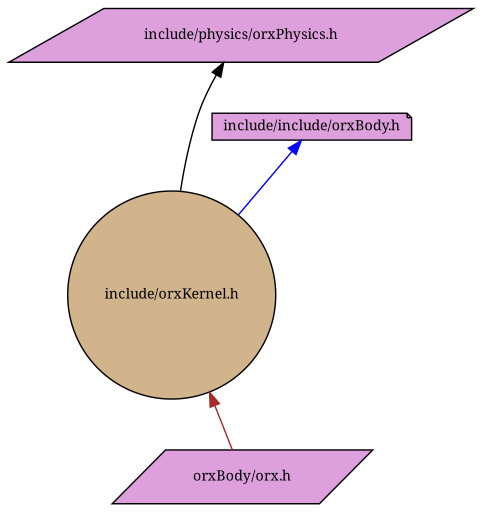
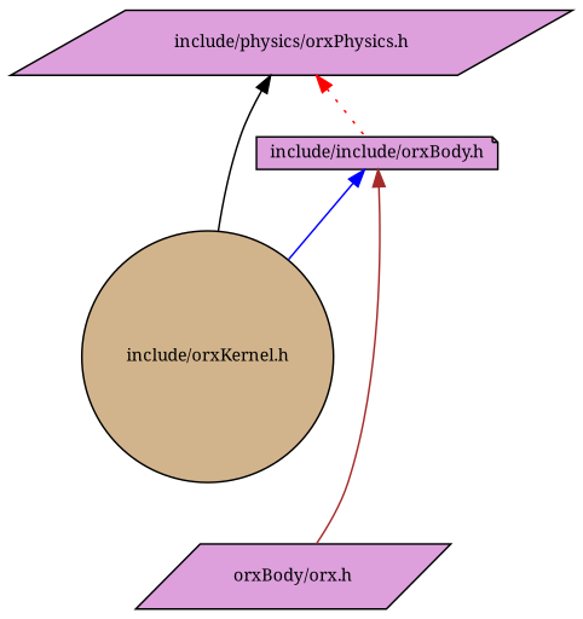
  digraph {
    fontname="Noto Serif"
    node [color=black fillcolor=plum fontname="Noto Serif" fontsize=10 shape=parallelogram style=filled]
    edge [dir=back fontname="Noto Serif" fontsize=10 labelfontname=FreeSans labelfontsize=10 style=solid]
    n1 [fontcolor=black height=0.2 label="include/physics/orxPhysics.h" width=0.4]
    n2 [height=0.2 label="include/include/orxBody.h" shape=note width=0.4]
    n3 [fillcolor=tan height=0.2 label="include/orxKernel.h" shape=circle width=0.4]
    n4 [height=0.2 label="orxBody/orx.h" width=0.4]
+   n1 -> n2 [color=red style=dotted]
    n1 -> n3 [color=black]
    n2 -> n3 [color=blue]
-   n3 -> n4 [color=brown]
+   n2 -> n4 [color=brown]
  }
